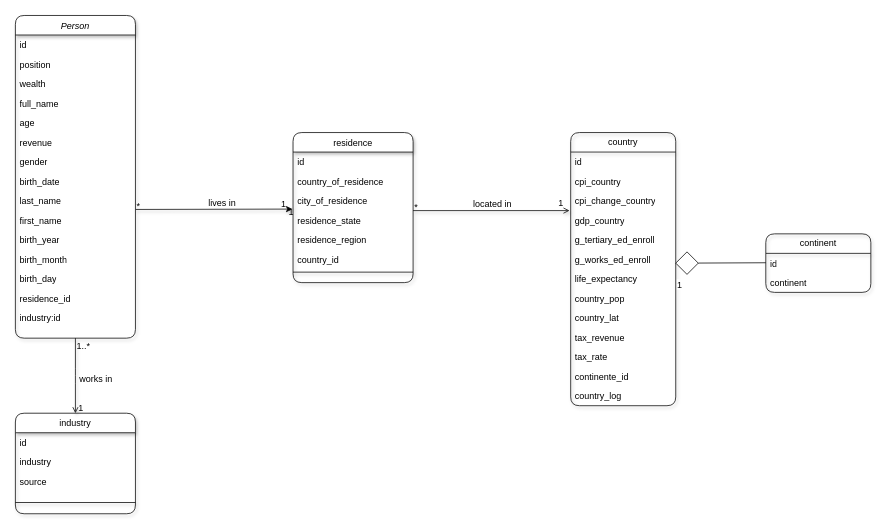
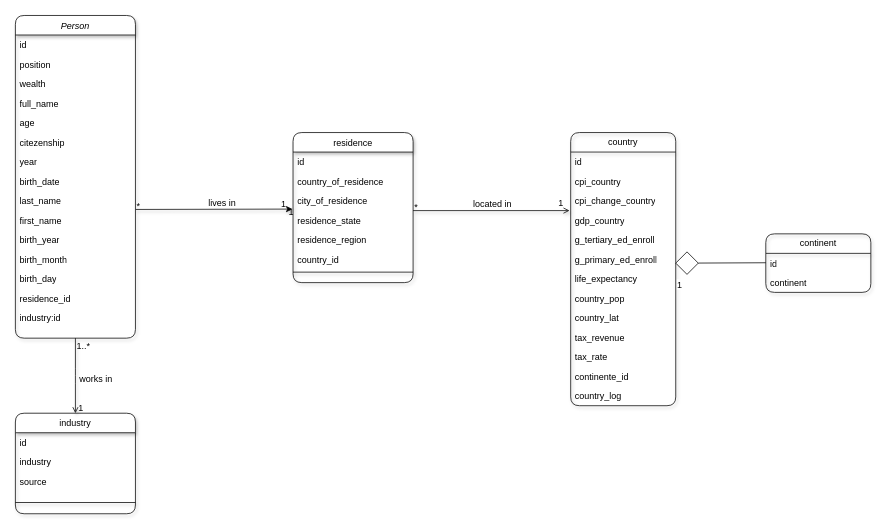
  <mxCell id="0" />
  <mxCell id="1" parent="0" />
  <mxCell id="2" value="Person" style="swimlane;fontStyle=2;align=center;verticalAlign=top;childLayout=stackLayout;horizontal=1;startSize=26;horizontalStack=0;resizeParent=1;resizeLast=0;collapsible=1;marginBottom=0;rounded=1;shadow=1;strokeWidth=1;" parent="1" vertex="1"><mxGeometry x="20" y="20" width="160" height="430" as="geometry"><mxRectangle x="230" y="140" width="160" height="26" as="alternateBounds" /></mxGeometry></mxCell>
  <mxCell id="3" value="id" style="text;align=left;verticalAlign=top;spacingLeft=4;spacingRight=4;overflow=hidden;rotatable=0;points=[[0,0.5],[1,0.5]];portConstraint=eastwest;rounded=1;shadow=1;html=0;" parent="2" vertex="1"><mxGeometry y="26" width="160" height="26" as="geometry" /></mxCell>
  <mxCell id="4" value="position" style="text;align=left;verticalAlign=top;spacingLeft=4;spacingRight=4;overflow=hidden;rotatable=0;points=[[0,0.5],[1,0.5]];portConstraint=eastwest;;rounded=1;shadow=1" parent="2" vertex="1"><mxGeometry y="52" width="160" height="26" as="geometry" /></mxCell>
  <mxCell id="5" value="wealth" style="text;align=left;verticalAlign=top;spacingLeft=4;spacingRight=4;overflow=hidden;rotatable=0;points=[[0,0.5],[1,0.5]];portConstraint=eastwest;rounded=1;shadow=1;html=0;" parent="2" vertex="1"><mxGeometry y="78" width="160" height="26" as="geometry" /></mxCell>
  <mxCell id="6" value="full_name" style="text;strokeColor=none;fillColor=none;align=left;verticalAlign=top;spacingLeft=4;spacingRight=4;overflow=hidden;rotatable=0;points=[[0,0.5],[1,0.5]];portConstraint=eastwest;whiteSpace=wrap;html=1;;rounded=1;shadow=1" parent="2" vertex="1"><mxGeometry y="104" width="160" height="26" as="geometry" /></mxCell>
  <mxCell id="7" value="age" style="text;strokeColor=none;fillColor=none;align=left;verticalAlign=top;spacingLeft=4;spacingRight=4;overflow=hidden;rotatable=0;points=[[0,0.5],[1,0.5]];portConstraint=eastwest;whiteSpace=wrap;html=1;;rounded=1;shadow=1" parent="2" vertex="1"><mxGeometry y="130" width="160" height="26" as="geometry" /></mxCell>
- <mxCell id="8" value="revenue" style="text;strokeColor=none;fillColor=none;align=left;verticalAlign=top;spacingLeft=4;spacingRight=4;overflow=hidden;rotatable=0;points=[[0,0.5],[1,0.5]];portConstraint=eastwest;whiteSpace=wrap;html=1;;rounded=1;shadow=1" parent="2" vertex="1"><mxGeometry y="156" width="160" height="26" as="geometry" /></mxCell>
- <mxCell id="9" value="gender" style="text;strokeColor=none;fillColor=none;align=left;verticalAlign=top;spacingLeft=4;spacingRight=4;overflow=hidden;rotatable=0;points=[[0,0.5],[1,0.5]];portConstraint=eastwest;whiteSpace=wrap;html=1;;rounded=1;shadow=1" parent="2" vertex="1"><mxGeometry y="182" width="160" height="26" as="geometry" /></mxCell>
+ <mxCell id="8" value="citezenship" style="text;strokeColor=none;fillColor=none;align=left;verticalAlign=top;spacingLeft=4;spacingRight=4;overflow=hidden;rotatable=0;points=[[0,0.5],[1,0.5]];portConstraint=eastwest;whiteSpace=wrap;html=1;;rounded=1;shadow=1" parent="2" vertex="1"><mxGeometry y="156" width="160" height="26" as="geometry" /></mxCell>
+ <mxCell id="9" value="year" style="text;strokeColor=none;fillColor=none;align=left;verticalAlign=top;spacingLeft=4;spacingRight=4;overflow=hidden;rotatable=0;points=[[0,0.5],[1,0.5]];portConstraint=eastwest;whiteSpace=wrap;html=1;;rounded=1;shadow=1" parent="2" vertex="1"><mxGeometry y="182" width="160" height="26" as="geometry" /></mxCell>
  <mxCell id="10" value="birth_date" style="text;strokeColor=none;fillColor=none;align=left;verticalAlign=top;spacingLeft=4;spacingRight=4;overflow=hidden;rotatable=0;points=[[0,0.5],[1,0.5]];portConstraint=eastwest;whiteSpace=wrap;html=1;;rounded=1;shadow=1" parent="2" vertex="1"><mxGeometry y="208" width="160" height="26" as="geometry" /></mxCell>
  <mxCell id="11" value="last_name" style="text;strokeColor=none;fillColor=none;align=left;verticalAlign=top;spacingLeft=4;spacingRight=4;overflow=hidden;rotatable=0;points=[[0,0.5],[1,0.5]];portConstraint=eastwest;whiteSpace=wrap;html=1;;rounded=1;shadow=1" parent="2" vertex="1"><mxGeometry y="234" width="160" height="26" as="geometry" /></mxCell>
  <mxCell id="12" value="first_name" style="text;strokeColor=none;fillColor=none;align=left;verticalAlign=top;spacingLeft=4;spacingRight=4;overflow=hidden;rotatable=0;points=[[0,0.5],[1,0.5]];portConstraint=eastwest;whiteSpace=wrap;html=1;;rounded=1;shadow=1" parent="2" vertex="1"><mxGeometry y="260" width="160" height="26" as="geometry" /></mxCell>
  <mxCell id="13" value="birth_year" style="text;strokeColor=none;fillColor=none;align=left;verticalAlign=top;spacingLeft=4;spacingRight=4;overflow=hidden;rotatable=0;points=[[0,0.5],[1,0.5]];portConstraint=eastwest;whiteSpace=wrap;html=1;;rounded=1;shadow=1" parent="2" vertex="1"><mxGeometry y="286" width="160" height="26" as="geometry" /></mxCell>
  <mxCell id="14" value="birth_month" style="text;strokeColor=none;fillColor=none;align=left;verticalAlign=top;spacingLeft=4;spacingRight=4;overflow=hidden;rotatable=0;points=[[0,0.5],[1,0.5]];portConstraint=eastwest;whiteSpace=wrap;html=1;;rounded=1;shadow=1" parent="2" vertex="1"><mxGeometry y="312" width="160" height="26" as="geometry" /></mxCell>
  <mxCell id="15" value="birth_day" style="text;strokeColor=none;fillColor=none;align=left;verticalAlign=top;spacingLeft=4;spacingRight=4;overflow=hidden;rotatable=0;points=[[0,0.5],[1,0.5]];portConstraint=eastwest;whiteSpace=wrap;html=1;;rounded=1;shadow=1" parent="2" vertex="1"><mxGeometry y="338" width="160" height="26" as="geometry" /></mxCell>
  <mxCell id="16" value="residence_id" style="text;strokeColor=none;fillColor=none;align=left;verticalAlign=top;spacingLeft=4;spacingRight=4;overflow=hidden;rotatable=0;points=[[0,0.5],[1,0.5]];portConstraint=eastwest;whiteSpace=wrap;html=1;;rounded=1;shadow=1" parent="2" vertex="1"><mxGeometry y="364" width="160" height="26" as="geometry" /></mxCell>
  <mxCell id="17" value="industry:id" style="text;strokeColor=none;fillColor=none;align=left;verticalAlign=top;spacingLeft=4;spacingRight=4;overflow=hidden;rotatable=0;points=[[0,0.5],[1,0.5]];portConstraint=eastwest;whiteSpace=wrap;html=1;;rounded=1;shadow=1" parent="2" vertex="1"><mxGeometry y="390" width="160" height="26" as="geometry" /></mxCell>
  <mxCell id="18" value="industry" style="swimlane;fontStyle=0;align=center;verticalAlign=top;childLayout=stackLayout;horizontal=1;startSize=26;horizontalStack=0;resizeParent=1;resizeLast=0;collapsible=1;marginBottom=0;rounded=1;shadow=1;strokeWidth=1;" parent="1" vertex="1"><mxGeometry x="20" y="550" width="160" height="134" as="geometry"><mxRectangle x="340" y="380" width="170" height="26" as="alternateBounds" /></mxGeometry></mxCell>
  <mxCell id="19" value="id" style="text;align=left;verticalAlign=top;spacingLeft=4;spacingRight=4;overflow=hidden;rotatable=0;points=[[0,0.5],[1,0.5]];portConstraint=eastwest;;rounded=1;shadow=1" parent="18" vertex="1"><mxGeometry y="26" width="160" height="26" as="geometry" /></mxCell>
  <mxCell id="20" value="industry" style="text;strokeColor=none;fillColor=none;align=left;verticalAlign=top;spacingLeft=4;spacingRight=4;overflow=hidden;rotatable=0;points=[[0,0.5],[1,0.5]];portConstraint=eastwest;whiteSpace=wrap;html=1;;rounded=1;shadow=1" parent="18" vertex="1"><mxGeometry y="52" width="160" height="26" as="geometry" /></mxCell>
  <mxCell id="21" value="source&amp;nbsp;" style="text;strokeColor=none;fillColor=none;align=left;verticalAlign=top;spacingLeft=4;spacingRight=4;overflow=hidden;rotatable=0;points=[[0,0.5],[1,0.5]];portConstraint=eastwest;whiteSpace=wrap;html=1;;rounded=1;shadow=1" parent="18" vertex="1"><mxGeometry y="78" width="160" height="26" as="geometry" /></mxCell>
  <mxCell id="22" value="" style="line;html=1;strokeWidth=1;align=left;verticalAlign=middle;spacingTop=-1;spacingLeft=3;spacingRight=3;rotatable=0;labelPosition=right;points=[];portConstraint=eastwest;;rounded=1;shadow=1" parent="18" vertex="1"><mxGeometry y="104" width="160" height="30" as="geometry" /></mxCell>
  <mxCell id="23" value="residence" style="swimlane;fontStyle=0;align=center;verticalAlign=top;childLayout=stackLayout;horizontal=1;startSize=26;horizontalStack=0;resizeParent=1;resizeLast=0;collapsible=1;marginBottom=0;rounded=1;shadow=1;strokeWidth=1;" parent="1" vertex="1"><mxGeometry x="390" y="176" width="160" height="200" as="geometry"><mxRectangle x="550" y="140" width="160" height="26" as="alternateBounds" /></mxGeometry></mxCell>
  <mxCell id="24" value="id" style="text;align=left;verticalAlign=top;spacingLeft=4;spacingRight=4;overflow=hidden;rotatable=0;points=[[0,0.5],[1,0.5]];portConstraint=eastwest;;rounded=1;shadow=1" parent="23" vertex="1"><mxGeometry y="26" width="160" height="26" as="geometry" /></mxCell>
  <mxCell id="25" value="country_of_residence" style="text;align=left;verticalAlign=top;spacingLeft=4;spacingRight=4;overflow=hidden;rotatable=0;points=[[0,0.5],[1,0.5]];portConstraint=eastwest;rounded=1;shadow=1;html=0;" parent="23" vertex="1"><mxGeometry y="52" width="160" height="26" as="geometry" /></mxCell>
  <mxCell id="26" value="city_of_residence" style="text;strokeColor=none;fillColor=none;align=left;verticalAlign=top;spacingLeft=4;spacingRight=4;overflow=hidden;rotatable=0;points=[[0,0.5],[1,0.5]];portConstraint=eastwest;whiteSpace=wrap;html=1;;rounded=1;shadow=1" parent="23" vertex="1"><mxGeometry y="78" width="160" height="26" as="geometry" /></mxCell>
  <mxCell id="27" value="residence_state" style="text;align=left;verticalAlign=top;spacingLeft=4;spacingRight=4;overflow=hidden;rotatable=0;points=[[0,0.5],[1,0.5]];portConstraint=eastwest;rounded=1;shadow=1;html=0;" parent="23" vertex="1"><mxGeometry y="104" width="160" height="26" as="geometry" /></mxCell>
  <mxCell id="28" value="residence_region" style="text;align=left;verticalAlign=top;spacingLeft=4;spacingRight=4;overflow=hidden;rotatable=0;points=[[0,0.5],[1,0.5]];portConstraint=eastwest;rounded=1;shadow=1;html=0;" parent="23" vertex="1"><mxGeometry y="130" width="160" height="26" as="geometry" /></mxCell>
  <mxCell id="29" value="country_id" style="text;align=left;verticalAlign=top;spacingLeft=4;spacingRight=4;overflow=hidden;rotatable=0;points=[[0,0.5],[1,0.5]];portConstraint=eastwest;rounded=1;shadow=1;html=0;" parent="23" vertex="1"><mxGeometry y="156" width="160" height="26" as="geometry" /></mxCell>
  <mxCell id="30" value="" style="line;html=1;strokeWidth=1;align=left;verticalAlign=middle;spacingTop=-1;spacingLeft=3;spacingRight=3;rotatable=0;labelPosition=right;points=[];portConstraint=eastwest;;rounded=1;shadow=1" parent="23" vertex="1"><mxGeometry y="182" width="160" height="8" as="geometry" /></mxCell>
  <mxCell id="31" value="" style="endArrow=classic;shadow=1;strokeWidth=1;rounded=1;curved=0;endFill=1;edgeStyle=elbowEdgeStyle;elbow=vertical;exitX=1.003;exitY=-0.059;exitDx=0;exitDy=0;exitPerimeter=0;entryX=-0.005;entryY=-0.087;entryDx=0;entryDy=0;entryPerimeter=0;" parent="1" source="12" target="27" edge="1"><mxGeometry x="0.5" y="41" relative="1" as="geometry"><mxPoint x="350" y="252" as="sourcePoint" /><mxPoint x="510" y="252" as="targetPoint" /><mxPoint x="-40" y="32" as="offset" /></mxGeometry></mxCell>
  <mxCell id="32" value="*" style="resizable=0;align=left;verticalAlign=bottom;labelBackgroundColor=none;fontSize=12;;rounded=1;shadow=1" parent="31" connectable="0" vertex="1"><mxGeometry x="-1" relative="1" as="geometry"><mxPoint y="4" as="offset" /></mxGeometry></mxCell>
  <mxCell id="33" value="1" style="resizable=0;align=right;verticalAlign=bottom;labelBackgroundColor=none;fontSize=12;;rounded=1;shadow=1" parent="31" connectable="0" vertex="1"><mxGeometry x="1" relative="1" as="geometry"><mxPoint x="-7" y="2" as="offset" /></mxGeometry></mxCell>
  <mxCell id="34" value="lives in&amp;nbsp;" style="text;html=1;resizable=0;points=[];;align=center;verticalAlign=middle;labelBackgroundColor=none;rounded=1;shadow=1;strokeWidth=1;fontSize=12;" parent="31" vertex="1" connectable="0"><mxGeometry x="0.5" y="49" relative="1" as="geometry"><mxPoint x="-41" y="40" as="offset" /></mxGeometry></mxCell>
  <mxCell id="35" value="" style="endArrow=open;shadow=1;strokeWidth=1;rounded=1;curved=0;endFill=1;edgeStyle=elbowEdgeStyle;elbow=vertical;entryX=-0.011;entryY=-0.006;entryDx=0;entryDy=0;entryPerimeter=0;" parent="1" target="43" edge="1"><mxGeometry x="0.5" y="41" relative="1" as="geometry"><mxPoint x="550" y="280" as="sourcePoint" /><mxPoint x="740" y="284" as="targetPoint" /><mxPoint x="-40" y="32" as="offset" /><Array as="points"><mxPoint x="482" y="280" /></Array></mxGeometry></mxCell>
  <mxCell id="36" value="*" style="resizable=0;align=left;verticalAlign=bottom;labelBackgroundColor=none;fontSize=12;;rounded=1;shadow=1" parent="35" connectable="0" vertex="1"><mxGeometry x="-1" relative="1" as="geometry"><mxPoint y="4" as="offset" /></mxGeometry></mxCell>
  <mxCell id="37" value="1" style="resizable=0;align=right;verticalAlign=bottom;labelBackgroundColor=none;fontSize=12;;rounded=1;shadow=1" parent="35" connectable="0" vertex="1"><mxGeometry x="1" relative="1" as="geometry"><mxPoint x="-7" y="-1" as="offset" /></mxGeometry></mxCell>
  <mxCell id="38" value="located in&amp;nbsp;" style="text;html=1;resizable=0;points=[];;align=center;verticalAlign=middle;labelBackgroundColor=none;rounded=1;shadow=1;strokeWidth=1;fontSize=12;" parent="35" vertex="1" connectable="0"><mxGeometry x="0.5" y="49" relative="1" as="geometry"><mxPoint x="-50" y="40" as="offset" /></mxGeometry></mxCell>
  <mxCell id="39" value="country" style="swimlane;fontStyle=0;childLayout=stackLayout;horizontal=1;startSize=26;fillColor=none;horizontalStack=0;resizeParent=1;resizeParentMax=0;resizeLast=0;collapsible=1;marginBottom=0;whiteSpace=wrap;html=1;;rounded=1;shadow=1" parent="1" vertex="1"><mxGeometry x="760" y="176" width="140" height="364" as="geometry" /></mxCell>
  <mxCell id="40" value="id" style="text;strokeColor=none;fillColor=none;align=left;verticalAlign=top;spacingLeft=4;spacingRight=4;overflow=hidden;rotatable=0;points=[[0,0.5],[1,0.5]];portConstraint=eastwest;whiteSpace=wrap;html=1;;rounded=1;shadow=1" parent="39" vertex="1"><mxGeometry y="26" width="140" height="26" as="geometry" /></mxCell>
  <mxCell id="41" value="cpi_country" style="text;strokeColor=none;fillColor=none;align=left;verticalAlign=top;spacingLeft=4;spacingRight=4;overflow=hidden;rotatable=0;points=[[0,0.5],[1,0.5]];portConstraint=eastwest;whiteSpace=wrap;html=1;;rounded=1;shadow=1" parent="39" vertex="1"><mxGeometry y="52" width="140" height="26" as="geometry" /></mxCell>
  <mxCell id="42" value="cpi_change_country" style="text;strokeColor=none;fillColor=none;align=left;verticalAlign=top;spacingLeft=4;spacingRight=4;overflow=hidden;rotatable=0;points=[[0,0.5],[1,0.5]];portConstraint=eastwest;whiteSpace=wrap;html=1;;rounded=1;shadow=1" parent="39" vertex="1"><mxGeometry y="78" width="140" height="26" as="geometry" /></mxCell>
  <mxCell id="43" value="gdp_country" style="text;strokeColor=none;fillColor=none;align=left;verticalAlign=top;spacingLeft=4;spacingRight=4;overflow=hidden;rotatable=0;points=[[0,0.5],[1,0.5]];portConstraint=eastwest;whiteSpace=wrap;html=1;;rounded=1;shadow=1" parent="39" vertex="1"><mxGeometry y="104" width="140" height="26" as="geometry" /></mxCell>
  <mxCell id="44" value="g_tertiary_ed_enroll" style="text;strokeColor=none;fillColor=none;align=left;verticalAlign=top;spacingLeft=4;spacingRight=4;overflow=hidden;rotatable=0;points=[[0,0.5],[1,0.5]];portConstraint=eastwest;whiteSpace=wrap;html=1;;rounded=1;shadow=1" parent="39" vertex="1"><mxGeometry y="130" width="140" height="26" as="geometry" /></mxCell>
- <mxCell id="45" value="g_works_ed_enroll" style="text;strokeColor=none;fillColor=none;align=left;verticalAlign=top;spacingLeft=4;spacingRight=4;overflow=hidden;rotatable=0;points=[[0,0.5],[1,0.5]];portConstraint=eastwest;whiteSpace=wrap;html=1;;rounded=1;shadow=1" parent="39" vertex="1"><mxGeometry y="156" width="140" height="26" as="geometry" /></mxCell>
+ <mxCell id="45" value="g_primary_ed_enroll" style="text;strokeColor=none;fillColor=none;align=left;verticalAlign=top;spacingLeft=4;spacingRight=4;overflow=hidden;rotatable=0;points=[[0,0.5],[1,0.5]];portConstraint=eastwest;whiteSpace=wrap;html=1;;rounded=1;shadow=1" parent="39" vertex="1"><mxGeometry y="156" width="140" height="26" as="geometry" /></mxCell>
  <mxCell id="46" value="life_expectancy" style="text;strokeColor=none;fillColor=none;align=left;verticalAlign=top;spacingLeft=4;spacingRight=4;overflow=hidden;rotatable=0;points=[[0,0.5],[1,0.5]];portConstraint=eastwest;whiteSpace=wrap;html=1;;rounded=1;shadow=1" parent="39" vertex="1"><mxGeometry y="182" width="140" height="26" as="geometry" /></mxCell>
  <mxCell id="47" value="country_pop" style="text;strokeColor=none;fillColor=none;align=left;verticalAlign=top;spacingLeft=4;spacingRight=4;overflow=hidden;rotatable=0;points=[[0,0.5],[1,0.5]];portConstraint=eastwest;whiteSpace=wrap;html=1;;rounded=1;shadow=1" parent="39" vertex="1"><mxGeometry y="208" width="140" height="26" as="geometry" /></mxCell>
  <mxCell id="48" value="country_lat" style="text;strokeColor=none;fillColor=none;align=left;verticalAlign=top;spacingLeft=4;spacingRight=4;overflow=hidden;rotatable=0;points=[[0,0.5],[1,0.5]];portConstraint=eastwest;whiteSpace=wrap;html=1;;rounded=1;shadow=1" parent="39" vertex="1"><mxGeometry y="234" width="140" height="26" as="geometry" /></mxCell>
  <mxCell id="49" value="tax_revenue" style="text;strokeColor=none;fillColor=none;align=left;verticalAlign=top;spacingLeft=4;spacingRight=4;overflow=hidden;rotatable=0;points=[[0,0.5],[1,0.5]];portConstraint=eastwest;whiteSpace=wrap;html=1;;rounded=1;shadow=1" parent="39" vertex="1"><mxGeometry y="260" width="140" height="26" as="geometry" /></mxCell>
  <mxCell id="50" value="tax_rate" style="text;strokeColor=none;fillColor=none;align=left;verticalAlign=top;spacingLeft=4;spacingRight=4;overflow=hidden;rotatable=0;points=[[0,0.5],[1,0.5]];portConstraint=eastwest;whiteSpace=wrap;html=1;;rounded=1;shadow=1" parent="39" vertex="1"><mxGeometry y="286" width="140" height="26" as="geometry" /></mxCell>
  <mxCell id="51" value="continente_id" style="text;strokeColor=none;fillColor=none;align=left;verticalAlign=top;spacingLeft=4;spacingRight=4;overflow=hidden;rotatable=0;points=[[0,0.5],[1,0.5]];portConstraint=eastwest;whiteSpace=wrap;html=1;;rounded=1;shadow=1" parent="39" vertex="1"><mxGeometry y="312" width="140" height="26" as="geometry" /></mxCell>
  <mxCell id="52" value="country_log" style="text;strokeColor=none;fillColor=none;align=left;verticalAlign=top;spacingLeft=4;spacingRight=4;overflow=hidden;rotatable=0;points=[[0,0.5],[1,0.5]];portConstraint=eastwest;whiteSpace=wrap;html=1;;rounded=1;shadow=1" parent="39" vertex="1"><mxGeometry y="338" width="140" height="26" as="geometry" /></mxCell>
  <mxCell id="53" value="continent" style="swimlane;fontStyle=0;childLayout=stackLayout;horizontal=1;startSize=26;fillColor=none;horizontalStack=0;resizeParent=1;resizeParentMax=0;resizeLast=0;collapsible=1;marginBottom=0;whiteSpace=wrap;html=1;;rounded=1;shadow=1" parent="1" vertex="1"><mxGeometry x="1020" y="311" width="140" height="78" as="geometry" /></mxCell>
  <mxCell id="54" value="id" style="text;strokeColor=none;fillColor=none;align=left;verticalAlign=top;spacingLeft=4;spacingRight=4;overflow=hidden;rotatable=0;points=[[0,0.5],[1,0.5]];portConstraint=eastwest;whiteSpace=wrap;html=1;;rounded=1;shadow=1" parent="53" vertex="1"><mxGeometry y="26" width="140" height="26" as="geometry" /></mxCell>
  <mxCell id="55" value="continent" style="text;strokeColor=none;fillColor=none;align=left;verticalAlign=top;spacingLeft=4;spacingRight=4;overflow=hidden;rotatable=0;points=[[0,0.5],[1,0.5]];portConstraint=eastwest;whiteSpace=wrap;html=1;;rounded=1;shadow=1" parent="53" vertex="1"><mxGeometry y="52" width="140" height="26" as="geometry" /></mxCell>
  <mxCell id="56" value="" style="endArrow=open;shadow=1;strokeWidth=1;rounded=1;curved=0;endFill=1;edgeStyle=elbowEdgeStyle;elbow=vertical;entryX=0.5;entryY=0;entryDx=0;entryDy=0;exitX=0.5;exitY=1;exitDx=0;exitDy=0;" parent="1" source="2" target="18" edge="1"><mxGeometry x="0.5" y="41" relative="1" as="geometry"><mxPoint x="100" y="480" as="sourcePoint" /><mxPoint x="170" y="530" as="targetPoint" /><mxPoint x="-40" y="32" as="offset" /></mxGeometry></mxCell>
  <mxCell id="57" value="1..*" style="resizable=0;align=left;verticalAlign=bottom;labelBackgroundColor=none;fontSize=12;;rounded=1;shadow=1" parent="56" connectable="0" vertex="1"><mxGeometry x="-1" relative="1" as="geometry"><mxPoint y="19" as="offset" /></mxGeometry></mxCell>
  <mxCell id="58" value="1" style="resizable=0;align=right;verticalAlign=bottom;labelBackgroundColor=none;fontSize=12;;rounded=1;shadow=1" parent="56" connectable="0" vertex="1"><mxGeometry x="1" relative="1" as="geometry"><mxPoint x="12" y="1" as="offset" /></mxGeometry></mxCell>
  <mxCell id="59" value="works in" style="text;html=1;resizable=0;points=[];;align=center;verticalAlign=middle;labelBackgroundColor=none;rounded=1;shadow=1;strokeWidth=1;fontSize=12;rotation=0;" parent="56" vertex="1" connectable="0"><mxGeometry x="0.5" y="49" relative="1" as="geometry"><mxPoint x="-23" y="-21" as="offset" /></mxGeometry></mxCell>
  <mxCell id="60" value="" style="endArrow=none;html=1;rounded=0;" edge="1" parent="1" source="62"><mxGeometry width="50" height="50" relative="1" as="geometry"><mxPoint x="920" y="349.5" as="sourcePoint" /><mxPoint x="1020" y="349.5" as="targetPoint" /></mxGeometry></mxCell>
  <mxCell id="61" value="" style="endArrow=none;html=1;rounded=0;" edge="1" parent="1" target="62"><mxGeometry width="50" height="50" relative="1" as="geometry"><mxPoint x="920" y="349.5" as="sourcePoint" /><mxPoint x="1020" y="349.5" as="targetPoint" /></mxGeometry></mxCell>
  <mxCell id="62" value="" style="rhombus;whiteSpace=wrap;html=1;" vertex="1" parent="1"><mxGeometry x="900" y="335" width="30" height="30" as="geometry" /></mxCell>
  <mxCell id="63" value="1" style="resizable=0;align=right;verticalAlign=bottom;labelBackgroundColor=none;fontSize=12;;rounded=1;shadow=1" connectable="0" vertex="1" parent="1"><mxGeometry x="392.2" y="290.186" as="geometry" /></mxCell>
  <mxCell id="64" value="&lt;span style=&quot;color: rgb(0, 0, 0); font-family: Helvetica; font-size: 12px; font-style: normal; font-variant-ligatures: normal; font-variant-caps: normal; font-weight: 400; letter-spacing: normal; orphans: 2; text-align: right; text-indent: 0px; text-transform: none; widows: 2; word-spacing: 0px; -webkit-text-stroke-width: 0px; white-space: nowrap; background-color: rgb(255, 255, 255); text-decoration-thickness: initial; text-decoration-style: initial; text-decoration-color: initial; display: inline !important; float: none;&quot;&gt;1&lt;/span&gt;" style="text;whiteSpace=wrap;html=1;" vertex="1" parent="1"><mxGeometry x="900" y="365" width="40" height="40" as="geometry" /></mxCell>
